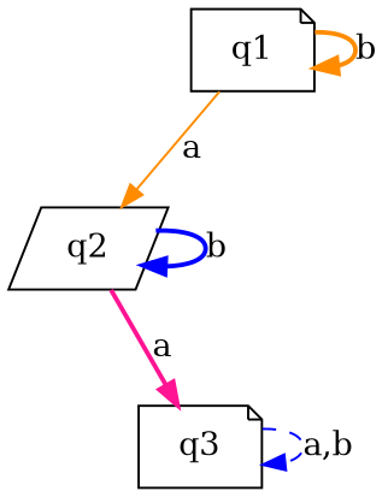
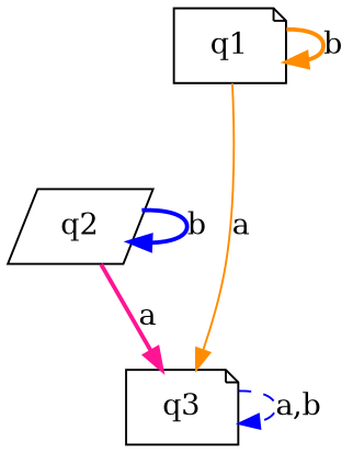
  digraph {
    node [shape=note]
    edge [color=darkorange style=bold]
    q1
    q2 [shape=parallelogram]
    q3
    q1 -> q1 [label=b]
-   q1 -> q2 [label=a style=solid]
+   q1 -> q3 [label=a style=solid]
    q2 -> q2 [color=blue label=b]
    q2 -> q3 [color=deeppink label=a]
    q3 -> q3 [color=blue label="a,b" style=dashed]
  }
